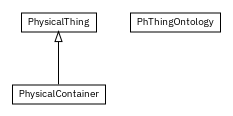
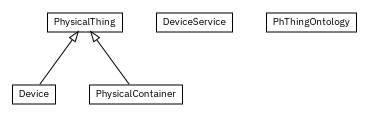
  digraph {
    nodesep=0.25
    ranksep=0.5
    fontname="IBM Plex Sans"
    node [fontcolor=black fontname="IBM Plex Sans" fontsize=10.0 shape=plaintext]
    edge [arrowtail=empty dir=back fontname="IBM Plex Sans" fontsize=10 headport=p labelfontname=Helvetica labelfontsize=10 tailport=p]
+   n1 [label=<<table title="org.universAAL.ontology.phThing.Device" border="0" cellborder="1" cellspacing="0" cellpadding="2" port="p" href="./Device.html"> 		<tr><td><table border="0" cellspacing="0" cellpadding="1"> <tr><td align="center" balign="center"> Device </td></tr> 		</table></td></tr> 		</table>>]
+   n2 [label=<<table title="org.universAAL.ontology.phThing.DeviceService" border="0" cellborder="1" cellspacing="0" cellpadding="2" port="p" href="./DeviceService.html"> 		<tr><td><table border="0" cellspacing="0" cellpadding="1"> <tr><td align="center" balign="center"> DeviceService </td></tr> 		</table></td></tr> 		</table>>]
    n3 [label=<<table title="org.universAAL.ontology.phThing.PhysicalContainer" border="0" cellborder="1" cellspacing="0" cellpadding="2" port="p" href="./PhysicalContainer.html"> 		<tr><td><table border="0" cellspacing="0" cellpadding="1"> <tr><td align="center" balign="center"> PhysicalContainer </td></tr> 		</table></td></tr> 		</table>>]
    n4 [label=<<table title="org.universAAL.ontology.phThing.PhThingOntology" border="0" cellborder="1" cellspacing="0" cellpadding="2" port="p" href="./PhThingOntology.html"> 		<tr><td><table border="0" cellspacing="0" cellpadding="1"> <tr><td align="center" balign="center"> PhThingOntology </td></tr> 		</table></td></tr> 		</table>>]
    n5 [label=<<table title="org.universAAL.ontology.phThing.PhysicalThing" border="0" cellborder="1" cellspacing="0" cellpadding="2" port="p" href="./PhysicalThing.html"> 		<tr><td><table border="0" cellspacing="0" cellpadding="1"> <tr><td align="center" balign="center"> PhysicalThing </td></tr> 		</table></td></tr> 		</table>>]
+   n5 -> n1
    n5 -> n3
  }
